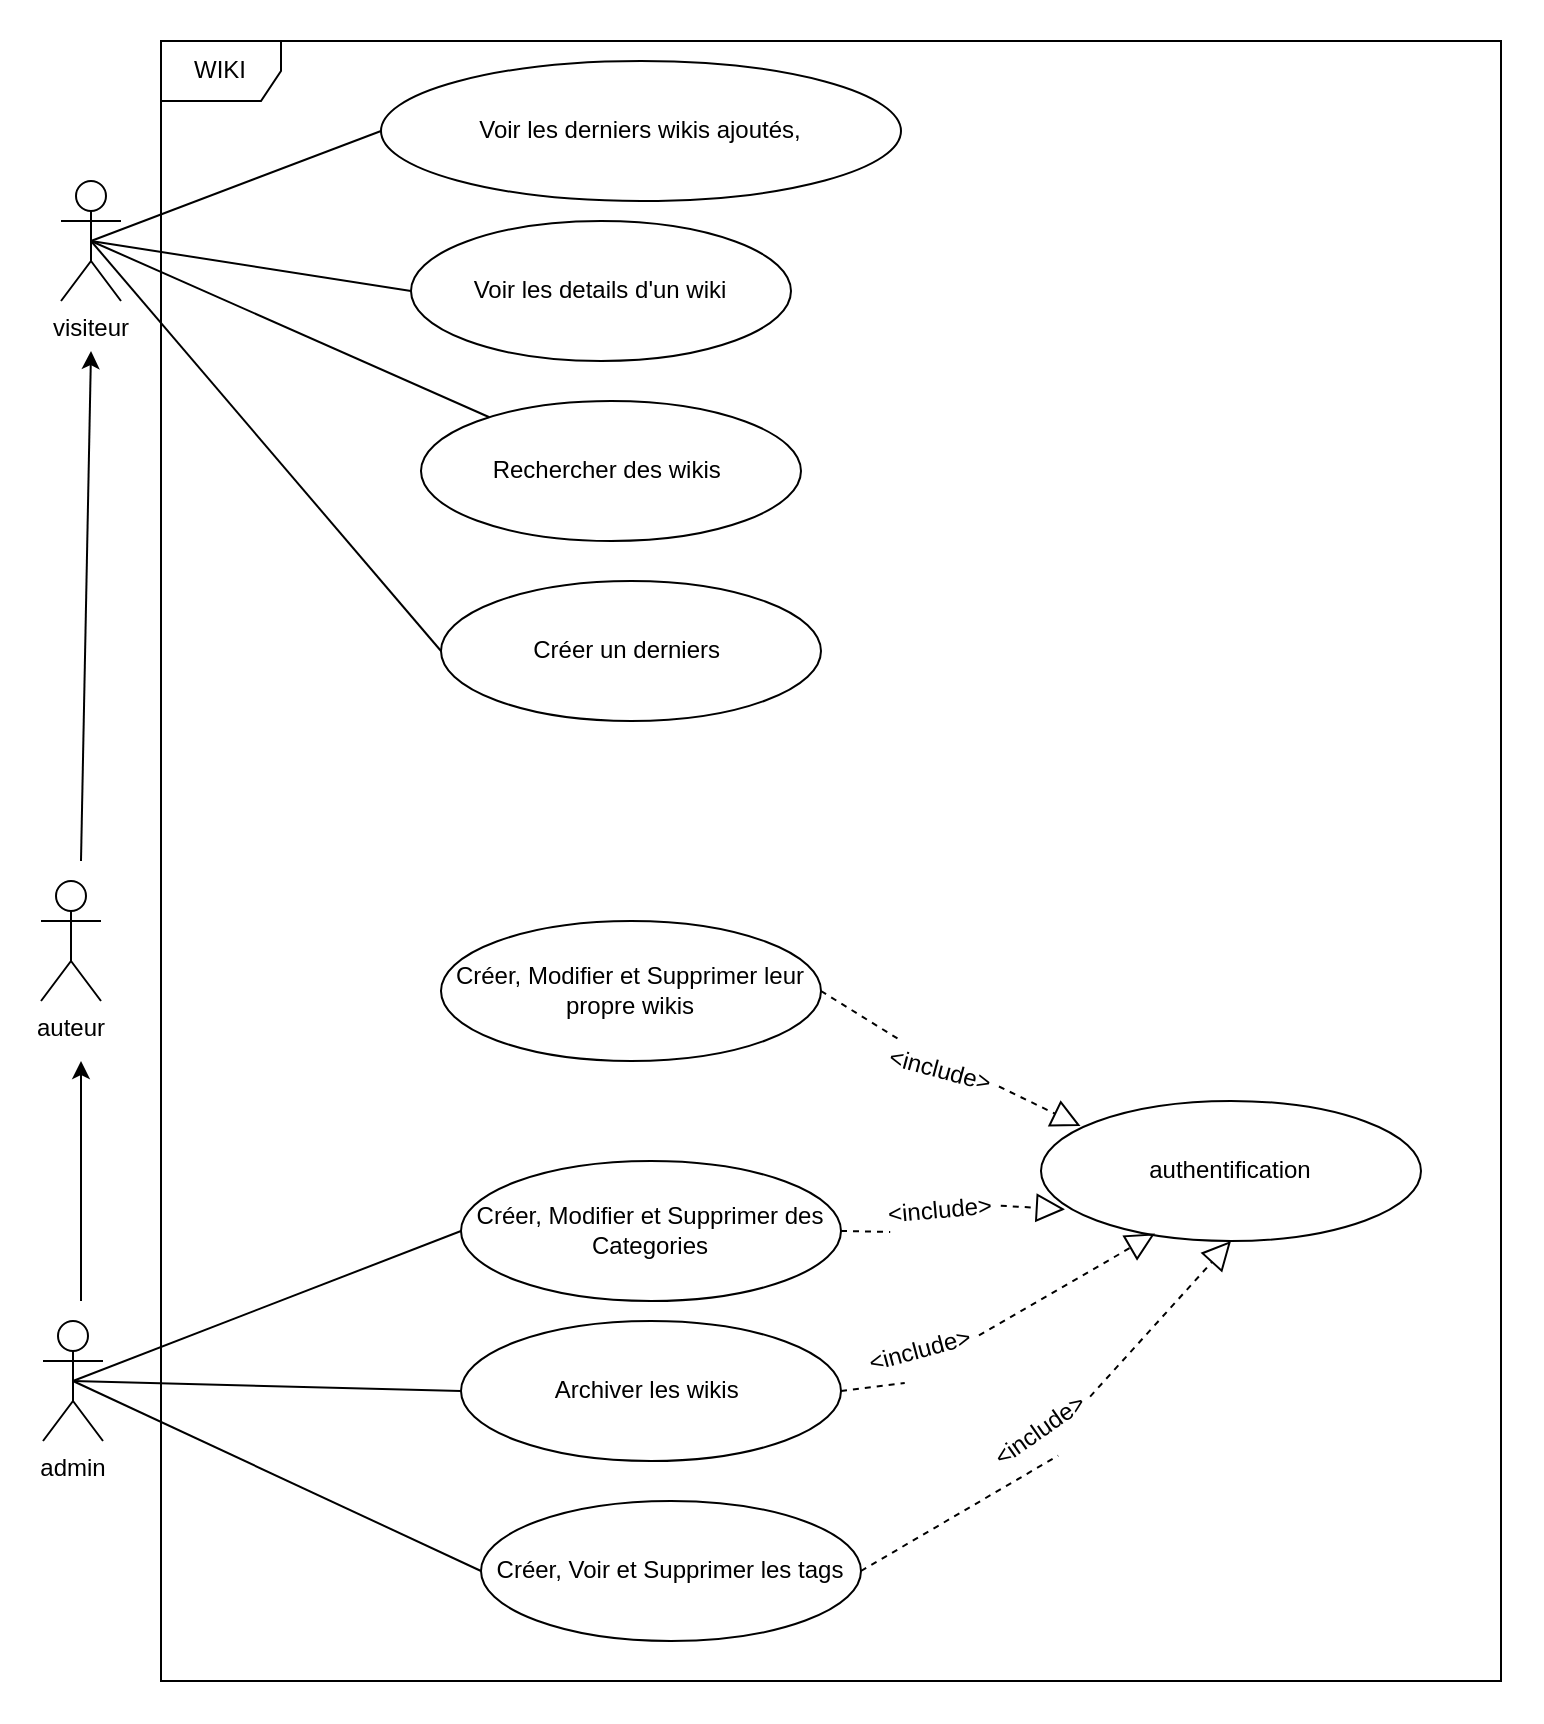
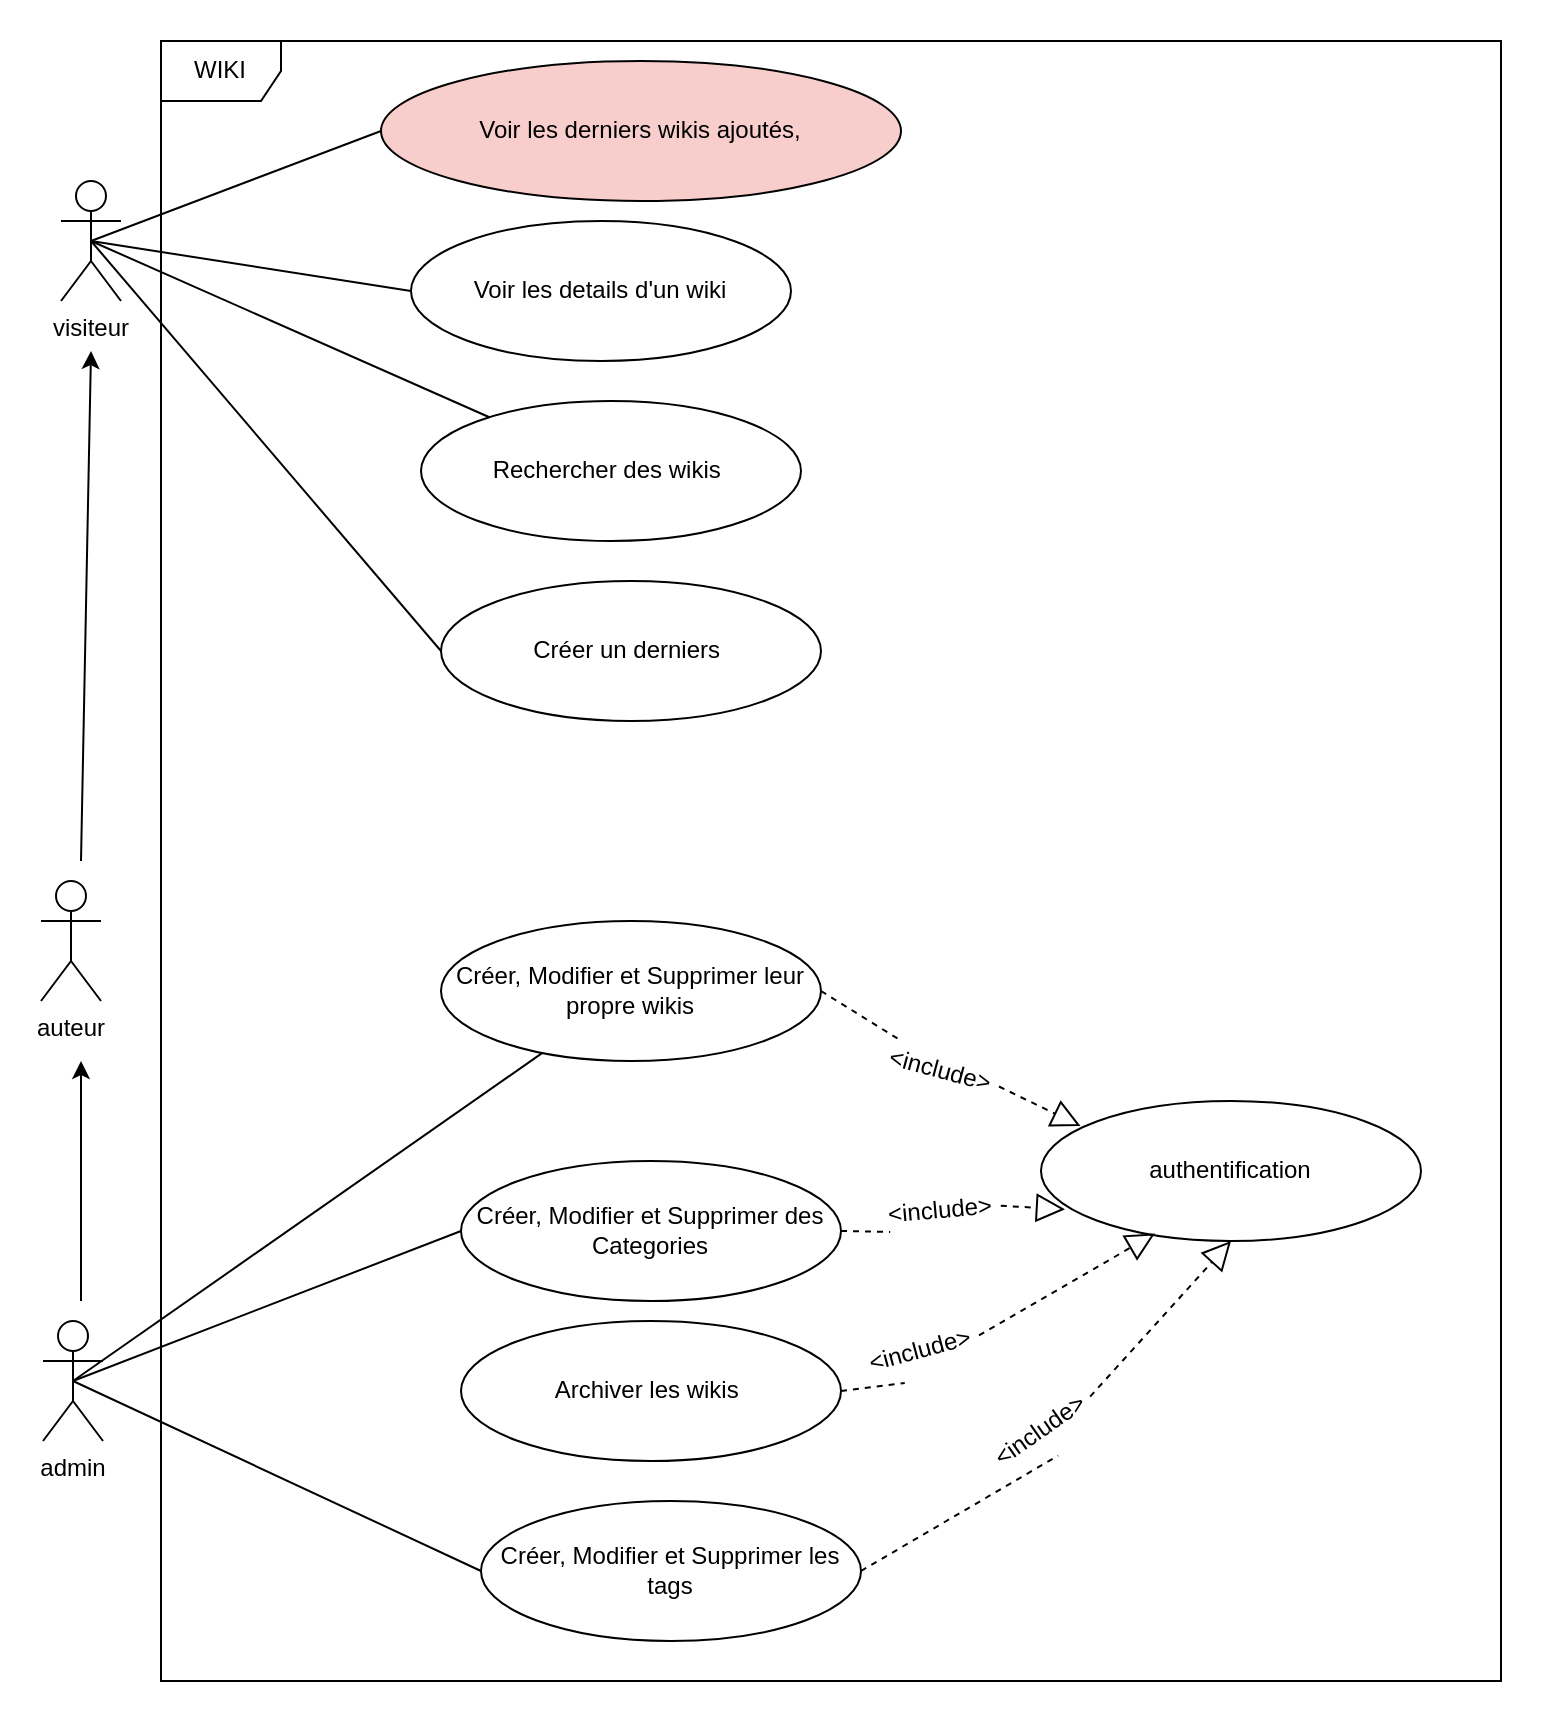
  <mxCell id="0" />
  <mxCell id="1" parent="0" />
  <mxCell id="2" value="visiteur" style="shape=umlActor;verticalLabelPosition=bottom;verticalAlign=top;html=1;" vertex="1" parent="1"><mxGeometry x="30" y="90" width="30" height="60" as="geometry" /></mxCell>
  <mxCell id="3" value="auteur" style="shape=umlActor;verticalLabelPosition=bottom;verticalAlign=top;html=1;" vertex="1" parent="1"><mxGeometry x="20" y="440" width="30" height="60" as="geometry" /></mxCell>
  <mxCell id="4" value="admin" style="shape=umlActor;verticalLabelPosition=bottom;verticalAlign=top;html=1;" vertex="1" parent="1"><mxGeometry x="21" y="660" width="30" height="60" as="geometry" /></mxCell>
  <mxCell id="5" value="WIKI" style="shape=umlFrame;whiteSpace=wrap;html=1;" vertex="1" parent="1"><mxGeometry x="80" y="20" width="670" height="820" as="geometry" /></mxCell>
- <mxCell id="6" value="Voir les derniers wikis ajoutés," style="ellipse;whiteSpace=wrap;html=1;" vertex="1" parent="1"><mxGeometry x="190" y="30" width="260" height="70" as="geometry" /></mxCell>
+ <mxCell id="6" value="Voir les derniers wikis ajoutés," style="ellipse;whiteSpace=wrap;html=1;fillColor=#f8cecc;" vertex="1" parent="1"><mxGeometry x="190" y="30" width="260" height="70" as="geometry" /></mxCell>
  <mxCell id="7" value="Voir les details d'un wiki" style="ellipse;whiteSpace=wrap;html=1;" vertex="1" parent="1"><mxGeometry x="205" y="110" width="190" height="70" as="geometry" /></mxCell>
  <mxCell id="8" value="Rechercher des wikis&amp;nbsp;" style="ellipse;whiteSpace=wrap;html=1;" vertex="1" parent="1"><mxGeometry x="210" y="200" width="190" height="70" as="geometry" /></mxCell>
  <mxCell id="9" value="Créer un derniers&amp;nbsp;" style="ellipse;whiteSpace=wrap;html=1;" vertex="1" parent="1"><mxGeometry x="220" y="290" width="190" height="70" as="geometry" /></mxCell>
  <mxCell id="10" value="Créer, Modifier et Supprimer leur propre wikis" style="ellipse;whiteSpace=wrap;html=1;" vertex="1" parent="1"><mxGeometry x="220" y="460" width="190" height="70" as="geometry" /></mxCell>
  <mxCell id="11" value="Créer, Modifier et Supprimer des Categories" style="ellipse;whiteSpace=wrap;html=1;" vertex="1" parent="1"><mxGeometry x="230" y="580" width="190" height="70" as="geometry" /></mxCell>
- <mxCell id="12" value="Créer, Voir et Supprimer les tags" style="ellipse;whiteSpace=wrap;html=1;" vertex="1" parent="1"><mxGeometry x="240" y="750" width="190" height="70" as="geometry" /></mxCell>
+ <mxCell id="12" value="Créer, Modifier et Supprimer les tags" style="ellipse;whiteSpace=wrap;html=1;" vertex="1" parent="1"><mxGeometry x="240" y="750" width="190" height="70" as="geometry" /></mxCell>
  <mxCell id="13" value="Archiver les wikis&amp;nbsp;" style="ellipse;whiteSpace=wrap;html=1;" vertex="1" parent="1"><mxGeometry x="230" y="660" width="190" height="70" as="geometry" /></mxCell>
  <mxCell id="14" value="authentification" style="ellipse;whiteSpace=wrap;html=1;" vertex="1" parent="1"><mxGeometry x="520" y="550" width="190" height="70" as="geometry" /></mxCell>
  <mxCell id="15" value="" style="endArrow=none;html=1;exitX=0.5;exitY=0.5;exitDx=0;exitDy=0;exitPerimeter=0;entryX=0;entryY=0.5;entryDx=0;entryDy=0;" edge="1" parent="1" source="2" target="6"><mxGeometry width="50" height="50" relative="1" as="geometry"><mxPoint x="330" y="340" as="sourcePoint" /><mxPoint x="380" y="290" as="targetPoint" /></mxGeometry></mxCell>
  <mxCell id="16" value="" style="endArrow=none;html=1;exitX=0.5;exitY=0.5;exitDx=0;exitDy=0;exitPerimeter=0;" edge="1" parent="1" source="2" target="8"><mxGeometry width="50" height="50" relative="1" as="geometry"><mxPoint x="55" y="130" as="sourcePoint" /><mxPoint x="200" y="75" as="targetPoint" /></mxGeometry></mxCell>
  <mxCell id="17" value="" style="endArrow=none;html=1;exitX=0.5;exitY=0.5;exitDx=0;exitDy=0;exitPerimeter=0;entryX=0;entryY=0.5;entryDx=0;entryDy=0;" edge="1" parent="1" source="2" target="9"><mxGeometry width="50" height="50" relative="1" as="geometry"><mxPoint x="55" y="130" as="sourcePoint" /><mxPoint x="254.085" y="218.142" as="targetPoint" /></mxGeometry></mxCell>
  <mxCell id="18" value="" style="endArrow=none;html=1;exitX=0.5;exitY=0.5;exitDx=0;exitDy=0;exitPerimeter=0;entryX=0;entryY=0.5;entryDx=0;entryDy=0;" edge="1" parent="1" source="2" target="7"><mxGeometry width="50" height="50" relative="1" as="geometry"><mxPoint x="65" y="140" as="sourcePoint" /><mxPoint x="210" y="85" as="targetPoint" /></mxGeometry></mxCell>
  <mxCell id="19" value="" style="endArrow=classic;html=1;" edge="1" parent="1"><mxGeometry width="50" height="50" relative="1" as="geometry"><mxPoint x="40" y="430" as="sourcePoint" /><mxPoint x="45" y="175" as="targetPoint" /></mxGeometry></mxCell>
  <mxCell id="20" value="" style="endArrow=classic;html=1;" edge="1" parent="1"><mxGeometry width="50" height="50" relative="1" as="geometry"><mxPoint x="40" y="650" as="sourcePoint" /><mxPoint x="40" y="530" as="targetPoint" /></mxGeometry></mxCell>
- <mxCell id="21" value="" style="endArrow=none;html=1;entryX=0;entryY=0.5;entryDx=0;entryDy=0;exitX=0.5;exitY=0.5;exitDx=0;exitDy=0;exitPerimeter=0;" edge="1" parent="1" source="4" target="13"><mxGeometry width="50" height="50" relative="1" as="geometry"><mxPoint x="45" y="480" as="sourcePoint" /><mxPoint x="240" y="525" as="targetPoint" /></mxGeometry></mxCell>
+ <mxCell id="21" value="" style="endArrow=none;html=1;exitX=0.5;exitY=0.5;exitDx=0;exitDy=0;exitPerimeter=0;" edge="1" parent="1" source="4" target="10"><mxGeometry width="50" height="50" relative="1" as="geometry"><mxPoint x="45" y="480" as="sourcePoint" /><mxPoint x="240" y="525" as="targetPoint" /></mxGeometry></mxCell>
  <mxCell id="22" value="" style="endArrow=none;html=1;entryX=0;entryY=0.5;entryDx=0;entryDy=0;exitX=0.5;exitY=0.5;exitDx=0;exitDy=0;exitPerimeter=0;" edge="1" parent="1" source="4" target="12"><mxGeometry width="50" height="50" relative="1" as="geometry"><mxPoint x="55" y="490" as="sourcePoint" /><mxPoint x="250" y="535" as="targetPoint" /></mxGeometry></mxCell>
  <mxCell id="23" value="" style="endArrow=none;html=1;entryX=0;entryY=0.5;entryDx=0;entryDy=0;exitX=0.5;exitY=0.5;exitDx=0;exitDy=0;exitPerimeter=0;" edge="1" parent="1" source="4" target="11"><mxGeometry width="50" height="50" relative="1" as="geometry"><mxPoint x="65" y="500" as="sourcePoint" /><mxPoint x="260" y="545" as="targetPoint" /></mxGeometry></mxCell>
  <mxCell id="24" value="" style="endArrow=block;dashed=1;endFill=0;endSize=12;html=1;exitX=1;exitY=0.5;exitDx=0;exitDy=0;entryX=0.104;entryY=0.179;entryDx=0;entryDy=0;entryPerimeter=0;startArrow=none;" edge="1" parent="1" source="35" target="14"><mxGeometry width="160" relative="1" as="geometry"><mxPoint x="410" y="440" as="sourcePoint" /><mxPoint x="581.744" y="563.839" as="targetPoint" /></mxGeometry></mxCell>
  <mxCell id="25" value="" style="endArrow=block;dashed=1;endFill=0;endSize=12;html=1;exitX=1;exitY=0.5;exitDx=0;exitDy=0;entryX=0.5;entryY=1;entryDx=0;entryDy=0;startArrow=none;" edge="1" parent="1" source="33" target="14"><mxGeometry width="160" relative="1" as="geometry"><mxPoint x="430" y="525" as="sourcePoint" /><mxPoint x="549.76" y="572.53" as="targetPoint" /></mxGeometry></mxCell>
  <mxCell id="26" value="" style="endArrow=block;dashed=1;endFill=0;endSize=12;html=1;exitX=1;exitY=0.5;exitDx=0;exitDy=0;entryX=0.3;entryY=0.946;entryDx=0;entryDy=0;entryPerimeter=0;startArrow=none;" edge="1" parent="1" source="29" target="14"><mxGeometry width="160" relative="1" as="geometry"><mxPoint x="440" y="535" as="sourcePoint" /><mxPoint x="559.76" y="582.53" as="targetPoint" /></mxGeometry></mxCell>
  <mxCell id="27" value="" style="endArrow=block;dashed=1;endFill=0;endSize=12;html=1;exitX=1;exitY=0.5;exitDx=0;exitDy=0;entryX=0.063;entryY=0.774;entryDx=0;entryDy=0;entryPerimeter=0;startArrow=none;" edge="1" parent="1" source="31" target="14"><mxGeometry width="160" relative="1" as="geometry"><mxPoint x="450" y="545" as="sourcePoint" /><mxPoint x="569.76" y="592.53" as="targetPoint" /></mxGeometry></mxCell>
  <mxCell id="28" value="" style="endArrow=none;dashed=1;endFill=0;endSize=12;html=1;exitX=1;exitY=0.5;exitDx=0;exitDy=0;entryX=0.3;entryY=0.946;entryDx=0;entryDy=0;entryPerimeter=0;" edge="1" parent="1" source="13" target="29"><mxGeometry width="160" relative="1" as="geometry"><mxPoint x="420" y="695" as="sourcePoint" /><mxPoint x="577" y="616.22" as="targetPoint" /></mxGeometry></mxCell>
  <mxCell id="29" value="&amp;lt;include&amp;gt;" style="text;html=1;strokeColor=none;fillColor=none;align=center;verticalAlign=middle;whiteSpace=wrap;rounded=0;rotation=-15;" vertex="1" parent="1"><mxGeometry x="430" y="660" width="60" height="30" as="geometry" /></mxCell>
  <mxCell id="30" value="" style="endArrow=none;dashed=1;endFill=0;endSize=12;html=1;exitX=1;exitY=0.5;exitDx=0;exitDy=0;entryX=0.063;entryY=0.774;entryDx=0;entryDy=0;entryPerimeter=0;" edge="1" parent="1" source="11" target="31"><mxGeometry width="160" relative="1" as="geometry"><mxPoint x="420" y="615" as="sourcePoint" /><mxPoint x="531.97" y="604.18" as="targetPoint" /></mxGeometry></mxCell>
  <mxCell id="31" value="&amp;lt;include&amp;gt;" style="text;html=1;strokeColor=none;fillColor=none;align=center;verticalAlign=middle;whiteSpace=wrap;rounded=0;rotation=-5;" vertex="1" parent="1"><mxGeometry x="440" y="590" width="60" height="30" as="geometry" /></mxCell>
  <mxCell id="32" value="" style="endArrow=none;dashed=1;endFill=0;endSize=12;html=1;exitX=1;exitY=0.5;exitDx=0;exitDy=0;entryX=0.5;entryY=1;entryDx=0;entryDy=0;" edge="1" parent="1" source="12" target="33"><mxGeometry width="160" relative="1" as="geometry"><mxPoint x="430" y="785" as="sourcePoint" /><mxPoint x="615" y="620" as="targetPoint" /></mxGeometry></mxCell>
  <mxCell id="33" value="&amp;lt;include&amp;gt;" style="text;html=1;strokeColor=none;fillColor=none;align=center;verticalAlign=middle;whiteSpace=wrap;rounded=0;rotation=-35;" vertex="1" parent="1"><mxGeometry x="490" y="700" width="60" height="30" as="geometry" /></mxCell>
  <mxCell id="34" value="" style="endArrow=none;dashed=1;endFill=0;endSize=12;html=1;exitX=1;exitY=0.5;exitDx=0;exitDy=0;entryX=0.104;entryY=0.179;entryDx=0;entryDy=0;entryPerimeter=0;" edge="1" parent="1" source="10" target="35"><mxGeometry width="160" relative="1" as="geometry"><mxPoint x="420" y="515" as="sourcePoint" /><mxPoint x="539.76" y="562.53" as="targetPoint" /></mxGeometry></mxCell>
  <mxCell id="35" value="&amp;lt;include&amp;gt;" style="text;html=1;strokeColor=none;fillColor=none;align=center;verticalAlign=middle;whiteSpace=wrap;rounded=0;rotation=15;" vertex="1" parent="1"><mxGeometry x="440" y="520" width="60" height="30" as="geometry" /></mxCell>
